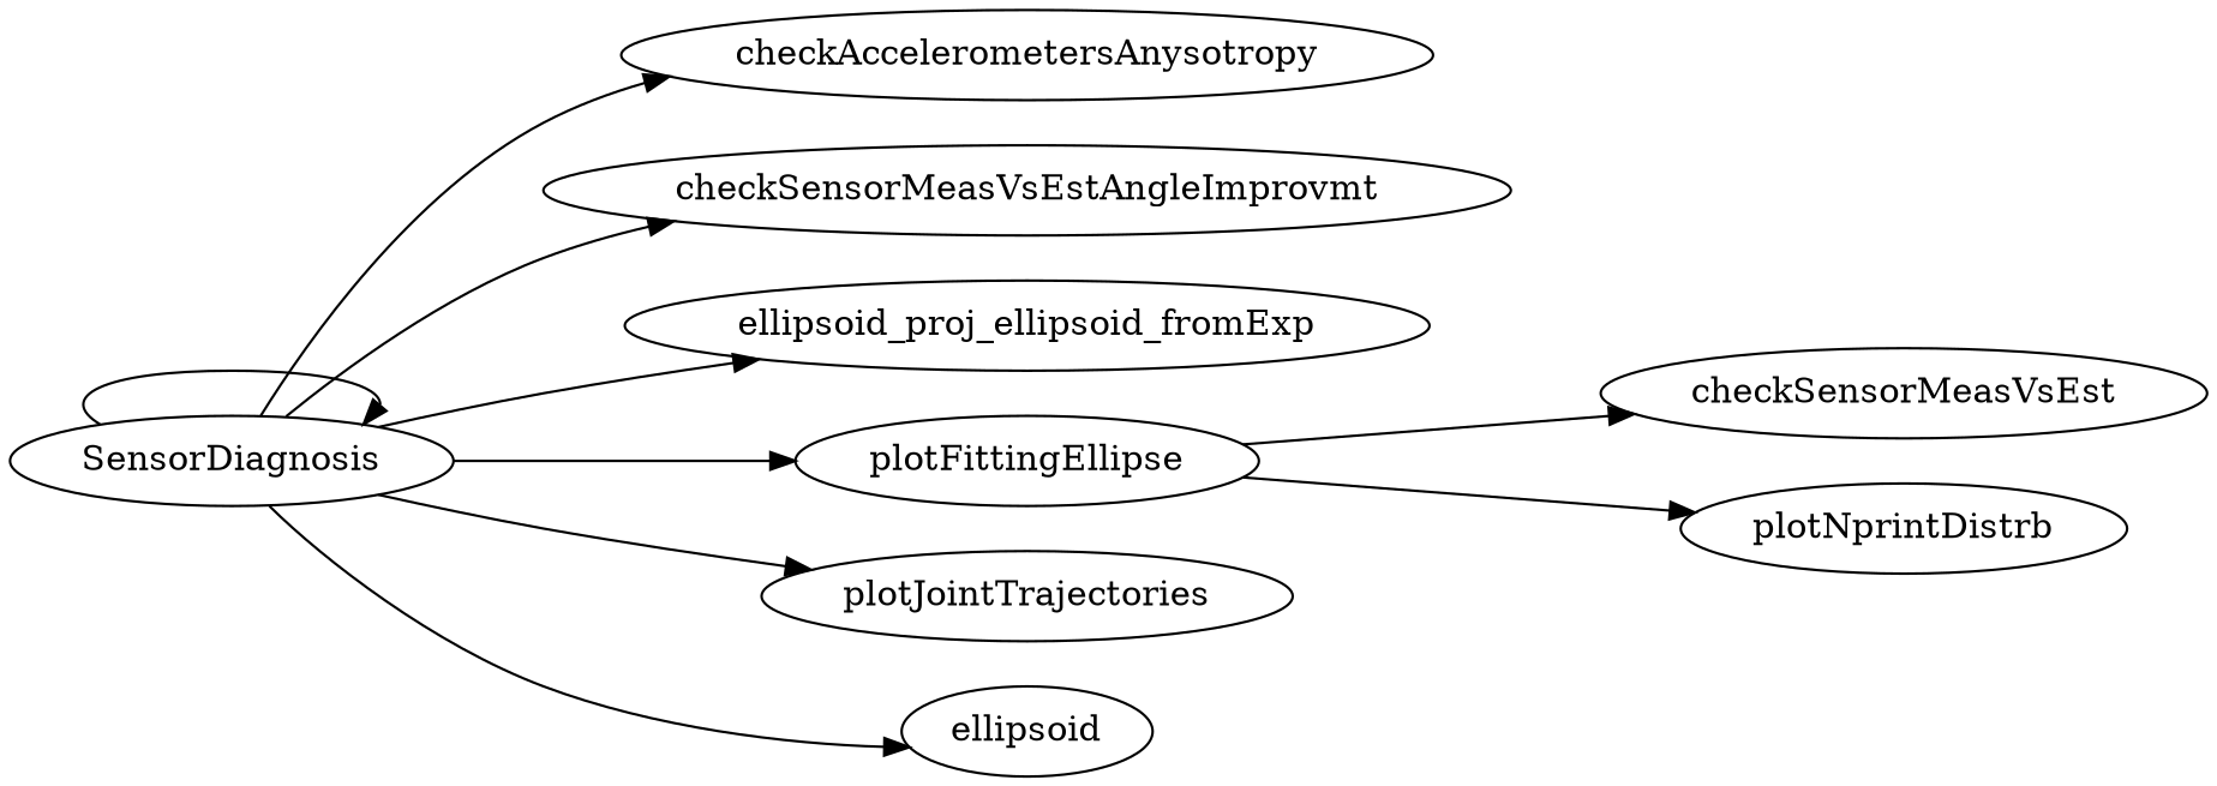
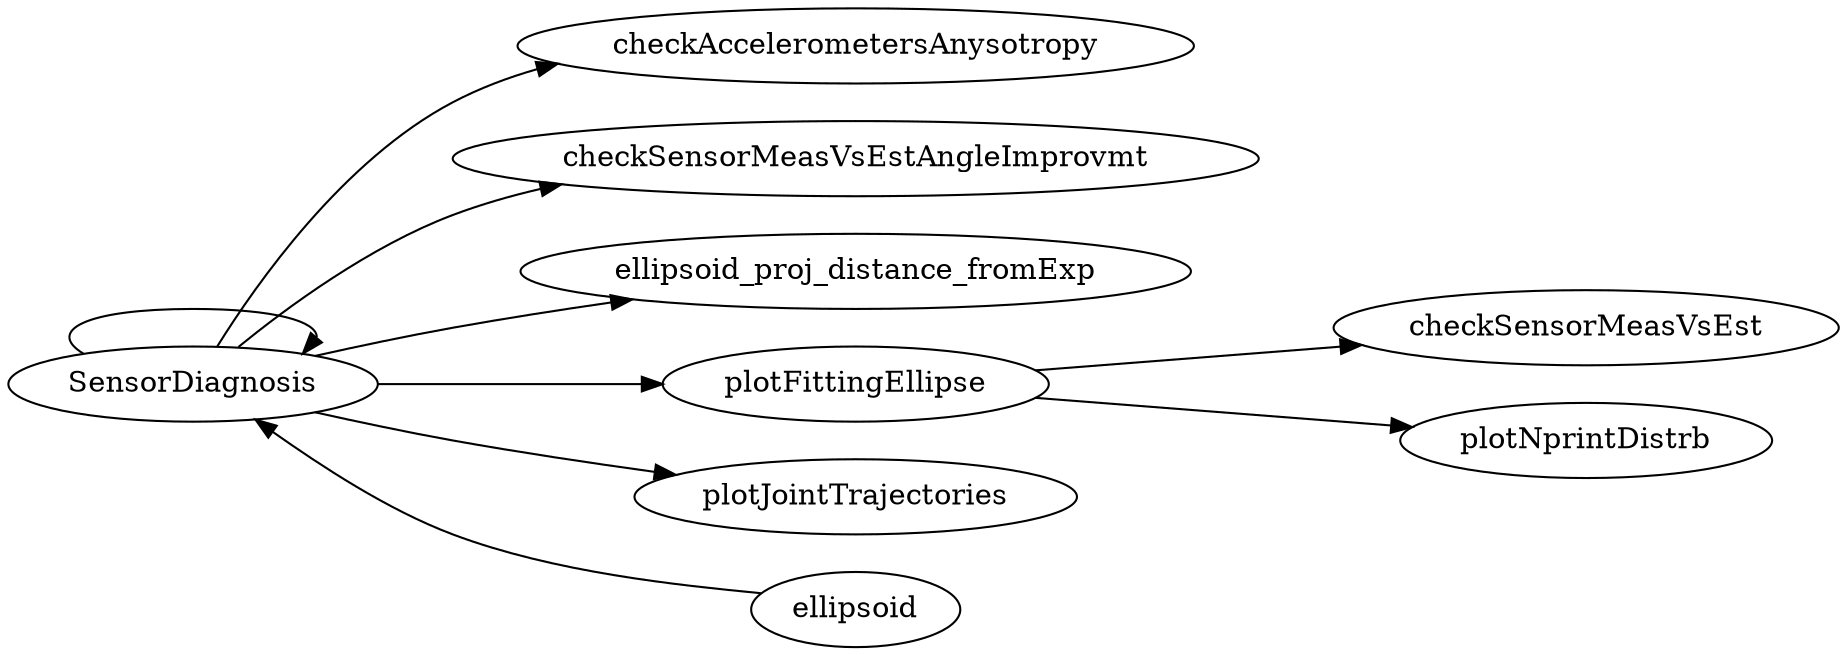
  digraph {
    rankdir=LR
    SensorDiagnosis
    checkAccelerometersAnysotropy
    checkSensorMeasVsEstAngleImprovmt
-   ellipsoid_proj_distance_fromExp [label=ellipsoid_proj_ellipsoid_fromExp]
+   ellipsoid_proj_distance_fromExp
    plotFittingEllipse
    plotJointTrajectories
    n7 [label=ellipsoid]
    checkSensorMeasVsEst
    plotNprintDistrb
    SensorDiagnosis -> SensorDiagnosis
    SensorDiagnosis -> checkAccelerometersAnysotropy
    SensorDiagnosis -> checkSensorMeasVsEstAngleImprovmt
    SensorDiagnosis -> ellipsoid_proj_distance_fromExp
    SensorDiagnosis -> plotFittingEllipse
    SensorDiagnosis -> plotJointTrajectories
-   SensorDiagnosis -> n7
+   n7 -> SensorDiagnosis
    plotFittingEllipse -> checkSensorMeasVsEst
    plotFittingEllipse -> plotNprintDistrb
  }
